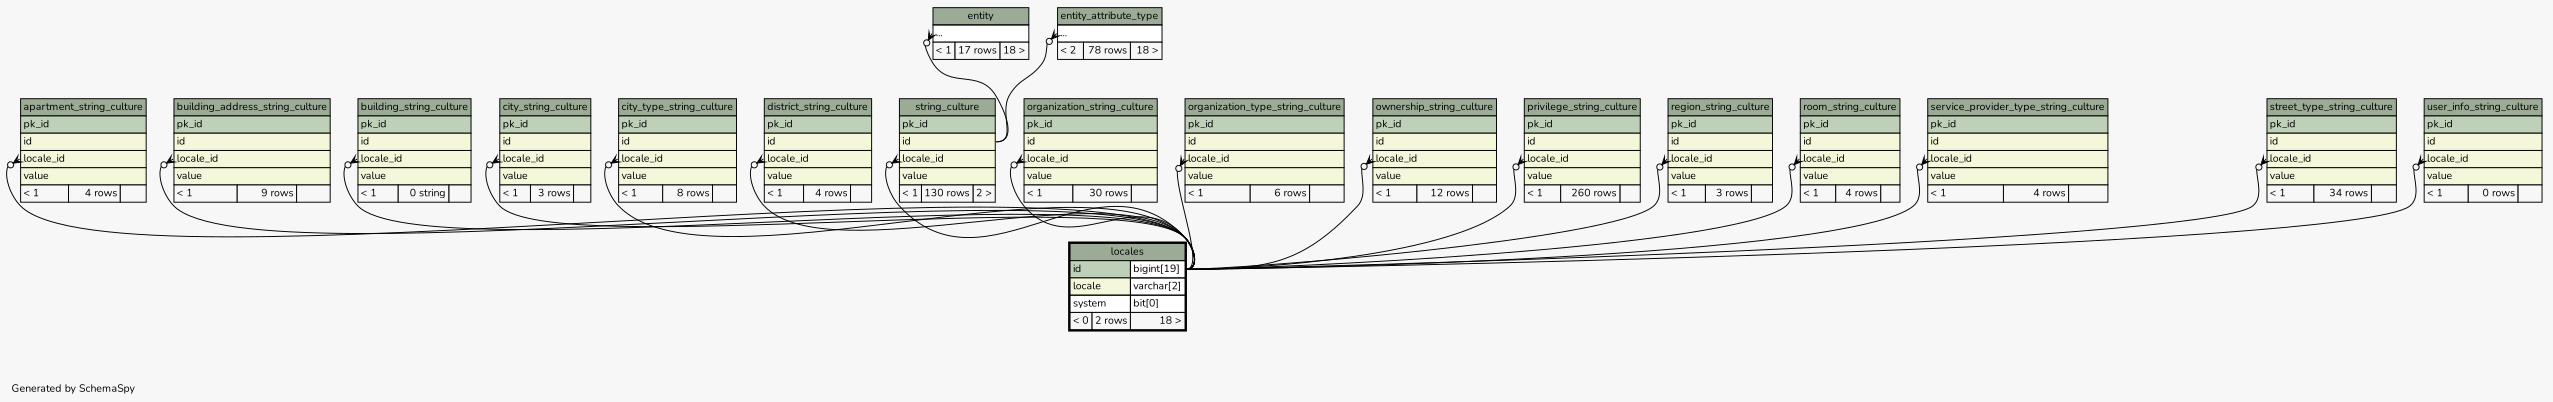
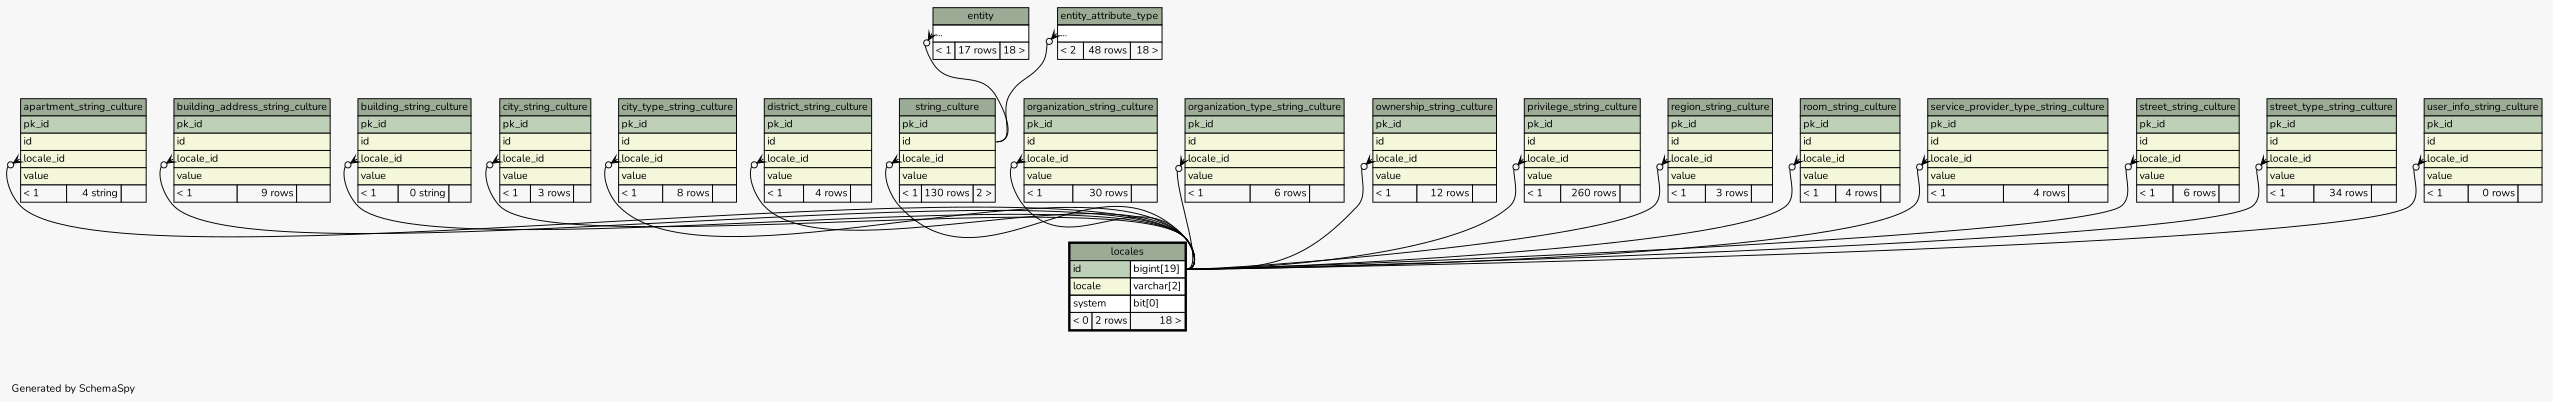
  digraph {
    bgcolor="#f7f7f7"
    fontname=Nunito
    fontsize=11
    label="\nGenerated by SchemaSpy"
    labeljust=l
    nodesep=0.18
    rankdir=TB
    ranksep=0.46
    node [fontname=Nunito fontsize=11 shape=plaintext]
    edge [arrowhead=none arrowsize=0.8 arrowtail=crowodot dir=back fontname=Nunito headport="id.type:e" tailport="locale_id:w"]
-   n1 [label=<     <TABLE BORDER="0" CELLBORDER="1" CELLSPACING="0" BGCOLOR="#ffffff">       <TR><TD COLSPAN="3" BGCOLOR="#9bab96" ALIGN="CENTER">apartment_string_culture</TD></TR>       <TR><TD PORT="pk_id" COLSPAN="3" BGCOLOR="#bed1b8" ALIGN="LEFT">pk_id</TD></TR>       <TR><TD PORT="id" COLSPAN="3" BGCOLOR="#f4f7da" ALIGN="LEFT">id</TD></TR>       <TR><TD PORT="locale_id" COLSPAN="3" BGCOLOR="#f4f7da" ALIGN="LEFT">locale_id</TD></TR>       <TR><TD PORT="value" COLSPAN="3" BGCOLOR="#f4f7da" ALIGN="LEFT">value</TD></TR>       <TR><TD ALIGN="LEFT" BGCOLOR="#f7f7f7">&lt; 1</TD><TD ALIGN="RIGHT" BGCOLOR="#f7f7f7">4 rows</TD><TD ALIGN="RIGHT" BGCOLOR="#f7f7f7">  </TD></TR>     </TABLE>>]
+   n1 [label=<     <TABLE BORDER="0" CELLBORDER="1" CELLSPACING="0" BGCOLOR="#ffffff">       <TR><TD COLSPAN="3" BGCOLOR="#9bab96" ALIGN="CENTER">apartment_string_culture</TD></TR>       <TR><TD PORT="pk_id" COLSPAN="3" BGCOLOR="#bed1b8" ALIGN="LEFT">pk_id</TD></TR>       <TR><TD PORT="id" COLSPAN="3" BGCOLOR="#f4f7da" ALIGN="LEFT">id</TD></TR>       <TR><TD PORT="locale_id" COLSPAN="3" BGCOLOR="#f4f7da" ALIGN="LEFT">locale_id</TD></TR>       <TR><TD PORT="value" COLSPAN="3" BGCOLOR="#f4f7da" ALIGN="LEFT">value</TD></TR>       <TR><TD ALIGN="LEFT" BGCOLOR="#f7f7f7">&lt; 1</TD><TD ALIGN="RIGHT" BGCOLOR="#f7f7f7">4 string</TD><TD ALIGN="RIGHT" BGCOLOR="#f7f7f7">  </TD></TR>     </TABLE>>]
    n2 [label=<     <TABLE BORDER="2" CELLBORDER="1" CELLSPACING="0" BGCOLOR="#ffffff">       <TR><TD COLSPAN="3" BGCOLOR="#9bab96" ALIGN="CENTER">locales</TD></TR>       <TR><TD PORT="id" COLSPAN="2" BGCOLOR="#bed1b8" ALIGN="LEFT">id</TD><TD PORT="id.type" ALIGN="LEFT">bigint[19]</TD></TR>       <TR><TD PORT="locale" COLSPAN="2" BGCOLOR="#f4f7da" ALIGN="LEFT">locale</TD><TD PORT="locale.type" ALIGN="LEFT">varchar[2]</TD></TR>       <TR><TD PORT="system" COLSPAN="2" ALIGN="LEFT">system</TD><TD PORT="system.type" ALIGN="LEFT">bit[0]</TD></TR>       <TR><TD ALIGN="LEFT" BGCOLOR="#f7f7f7">&lt; 0</TD><TD ALIGN="RIGHT" BGCOLOR="#f7f7f7">2 rows</TD><TD ALIGN="RIGHT" BGCOLOR="#f7f7f7">18 &gt;</TD></TR>     </TABLE>>]
    n3 [label=<     <TABLE BORDER="0" CELLBORDER="1" CELLSPACING="0" BGCOLOR="#ffffff">       <TR><TD COLSPAN="3" BGCOLOR="#9bab96" ALIGN="CENTER">building_address_string_culture</TD></TR>       <TR><TD PORT="pk_id" COLSPAN="3" BGCOLOR="#bed1b8" ALIGN="LEFT">pk_id</TD></TR>       <TR><TD PORT="id" COLSPAN="3" BGCOLOR="#f4f7da" ALIGN="LEFT">id</TD></TR>       <TR><TD PORT="locale_id" COLSPAN="3" BGCOLOR="#f4f7da" ALIGN="LEFT">locale_id</TD></TR>       <TR><TD PORT="value" COLSPAN="3" BGCOLOR="#f4f7da" ALIGN="LEFT">value</TD></TR>       <TR><TD ALIGN="LEFT" BGCOLOR="#f7f7f7">&lt; 1</TD><TD ALIGN="RIGHT" BGCOLOR="#f7f7f7">9 rows</TD><TD ALIGN="RIGHT" BGCOLOR="#f7f7f7">  </TD></TR>     </TABLE>>]
    n4 [label=<     <TABLE BORDER="0" CELLBORDER="1" CELLSPACING="0" BGCOLOR="#ffffff">       <TR><TD COLSPAN="3" BGCOLOR="#9bab96" ALIGN="CENTER">building_string_culture</TD></TR>       <TR><TD PORT="pk_id" COLSPAN="3" BGCOLOR="#bed1b8" ALIGN="LEFT">pk_id</TD></TR>       <TR><TD PORT="id" COLSPAN="3" BGCOLOR="#f4f7da" ALIGN="LEFT">id</TD></TR>       <TR><TD PORT="locale_id" COLSPAN="3" BGCOLOR="#f4f7da" ALIGN="LEFT">locale_id</TD></TR>       <TR><TD PORT="value" COLSPAN="3" BGCOLOR="#f4f7da" ALIGN="LEFT">value</TD></TR>       <TR><TD ALIGN="LEFT" BGCOLOR="#f7f7f7">&lt; 1</TD><TD ALIGN="RIGHT" BGCOLOR="#f7f7f7">0 string</TD><TD ALIGN="RIGHT" BGCOLOR="#f7f7f7">  </TD></TR>     </TABLE>>]
    n5 [label=<     <TABLE BORDER="0" CELLBORDER="1" CELLSPACING="0" BGCOLOR="#ffffff">       <TR><TD COLSPAN="3" BGCOLOR="#9bab96" ALIGN="CENTER">city_string_culture</TD></TR>       <TR><TD PORT="pk_id" COLSPAN="3" BGCOLOR="#bed1b8" ALIGN="LEFT">pk_id</TD></TR>       <TR><TD PORT="id" COLSPAN="3" BGCOLOR="#f4f7da" ALIGN="LEFT">id</TD></TR>       <TR><TD PORT="locale_id" COLSPAN="3" BGCOLOR="#f4f7da" ALIGN="LEFT">locale_id</TD></TR>       <TR><TD PORT="value" COLSPAN="3" BGCOLOR="#f4f7da" ALIGN="LEFT">value</TD></TR>       <TR><TD ALIGN="LEFT" BGCOLOR="#f7f7f7">&lt; 1</TD><TD ALIGN="RIGHT" BGCOLOR="#f7f7f7">3 rows</TD><TD ALIGN="RIGHT" BGCOLOR="#f7f7f7">  </TD></TR>     </TABLE>>]
    n6 [label=<     <TABLE BORDER="0" CELLBORDER="1" CELLSPACING="0" BGCOLOR="#ffffff">       <TR><TD COLSPAN="3" BGCOLOR="#9bab96" ALIGN="CENTER">city_type_string_culture</TD></TR>       <TR><TD PORT="pk_id" COLSPAN="3" BGCOLOR="#bed1b8" ALIGN="LEFT">pk_id</TD></TR>       <TR><TD PORT="id" COLSPAN="3" BGCOLOR="#f4f7da" ALIGN="LEFT">id</TD></TR>       <TR><TD PORT="locale_id" COLSPAN="3" BGCOLOR="#f4f7da" ALIGN="LEFT">locale_id</TD></TR>       <TR><TD PORT="value" COLSPAN="3" BGCOLOR="#f4f7da" ALIGN="LEFT">value</TD></TR>       <TR><TD ALIGN="LEFT" BGCOLOR="#f7f7f7">&lt; 1</TD><TD ALIGN="RIGHT" BGCOLOR="#f7f7f7">8 rows</TD><TD ALIGN="RIGHT" BGCOLOR="#f7f7f7">  </TD></TR>     </TABLE>>]
    n7 [label=<     <TABLE BORDER="0" CELLBORDER="1" CELLSPACING="0" BGCOLOR="#ffffff">       <TR><TD COLSPAN="3" BGCOLOR="#9bab96" ALIGN="CENTER">district_string_culture</TD></TR>       <TR><TD PORT="pk_id" COLSPAN="3" BGCOLOR="#bed1b8" ALIGN="LEFT">pk_id</TD></TR>       <TR><TD PORT="id" COLSPAN="3" BGCOLOR="#f4f7da" ALIGN="LEFT">id</TD></TR>       <TR><TD PORT="locale_id" COLSPAN="3" BGCOLOR="#f4f7da" ALIGN="LEFT">locale_id</TD></TR>       <TR><TD PORT="value" COLSPAN="3" BGCOLOR="#f4f7da" ALIGN="LEFT">value</TD></TR>       <TR><TD ALIGN="LEFT" BGCOLOR="#f7f7f7">&lt; 1</TD><TD ALIGN="RIGHT" BGCOLOR="#f7f7f7">4 rows</TD><TD ALIGN="RIGHT" BGCOLOR="#f7f7f7">  </TD></TR>     </TABLE>>]
    n8 [label=<     <TABLE BORDER="0" CELLBORDER="1" CELLSPACING="0" BGCOLOR="#ffffff">       <TR><TD COLSPAN="3" BGCOLOR="#9bab96" ALIGN="CENTER">entity</TD></TR>       <TR><TD PORT="elipses" COLSPAN="3" ALIGN="LEFT">...</TD></TR>       <TR><TD ALIGN="LEFT" BGCOLOR="#f7f7f7">&lt; 1</TD><TD ALIGN="RIGHT" BGCOLOR="#f7f7f7">17 rows</TD><TD ALIGN="RIGHT" BGCOLOR="#f7f7f7">18 &gt;</TD></TR>     </TABLE>>]
    n9 [label=<     <TABLE BORDER="0" CELLBORDER="1" CELLSPACING="0" BGCOLOR="#ffffff">       <TR><TD COLSPAN="3" BGCOLOR="#9bab96" ALIGN="CENTER">string_culture</TD></TR>       <TR><TD PORT="pk_id" COLSPAN="3" BGCOLOR="#bed1b8" ALIGN="LEFT">pk_id</TD></TR>       <TR><TD PORT="id" COLSPAN="3" BGCOLOR="#f4f7da" ALIGN="LEFT">id</TD></TR>       <TR><TD PORT="locale_id" COLSPAN="3" BGCOLOR="#f4f7da" ALIGN="LEFT">locale_id</TD></TR>       <TR><TD PORT="value" COLSPAN="3" BGCOLOR="#f4f7da" ALIGN="LEFT">value</TD></TR>       <TR><TD ALIGN="LEFT" BGCOLOR="#f7f7f7">&lt; 1</TD><TD ALIGN="RIGHT" BGCOLOR="#f7f7f7">130 rows</TD><TD ALIGN="RIGHT" BGCOLOR="#f7f7f7">2 &gt;</TD></TR>     </TABLE>>]
-   n10 [label=<     <TABLE BORDER="0" CELLBORDER="1" CELLSPACING="0" BGCOLOR="#ffffff">       <TR><TD COLSPAN="3" BGCOLOR="#9bab96" ALIGN="CENTER">entity_attribute_type</TD></TR>       <TR><TD PORT="elipses" COLSPAN="3" ALIGN="LEFT">...</TD></TR>       <TR><TD ALIGN="LEFT" BGCOLOR="#f7f7f7">&lt; 2</TD><TD ALIGN="RIGHT" BGCOLOR="#f7f7f7">78 rows</TD><TD ALIGN="RIGHT" BGCOLOR="#f7f7f7">18 &gt;</TD></TR>     </TABLE>>]
+   n10 [label=<     <TABLE BORDER="0" CELLBORDER="1" CELLSPACING="0" BGCOLOR="#ffffff">       <TR><TD COLSPAN="3" BGCOLOR="#9bab96" ALIGN="CENTER">entity_attribute_type</TD></TR>       <TR><TD PORT="elipses" COLSPAN="3" ALIGN="LEFT">...</TD></TR>       <TR><TD ALIGN="LEFT" BGCOLOR="#f7f7f7">&lt; 2</TD><TD ALIGN="RIGHT" BGCOLOR="#f7f7f7">48 rows</TD><TD ALIGN="RIGHT" BGCOLOR="#f7f7f7">18 &gt;</TD></TR>     </TABLE>>]
    n11 [label=<     <TABLE BORDER="0" CELLBORDER="1" CELLSPACING="0" BGCOLOR="#ffffff">       <TR><TD COLSPAN="3" BGCOLOR="#9bab96" ALIGN="CENTER">organization_string_culture</TD></TR>       <TR><TD PORT="pk_id" COLSPAN="3" BGCOLOR="#bed1b8" ALIGN="LEFT">pk_id</TD></TR>       <TR><TD PORT="id" COLSPAN="3" BGCOLOR="#f4f7da" ALIGN="LEFT">id</TD></TR>       <TR><TD PORT="locale_id" COLSPAN="3" BGCOLOR="#f4f7da" ALIGN="LEFT">locale_id</TD></TR>       <TR><TD PORT="value" COLSPAN="3" BGCOLOR="#f4f7da" ALIGN="LEFT">value</TD></TR>       <TR><TD ALIGN="LEFT" BGCOLOR="#f7f7f7">&lt; 1</TD><TD ALIGN="RIGHT" BGCOLOR="#f7f7f7">30 rows</TD><TD ALIGN="RIGHT" BGCOLOR="#f7f7f7">  </TD></TR>     </TABLE>>]
    n12 [label=<     <TABLE BORDER="0" CELLBORDER="1" CELLSPACING="0" BGCOLOR="#ffffff">       <TR><TD COLSPAN="3" BGCOLOR="#9bab96" ALIGN="CENTER">organization_type_string_culture</TD></TR>       <TR><TD PORT="pk_id" COLSPAN="3" BGCOLOR="#bed1b8" ALIGN="LEFT">pk_id</TD></TR>       <TR><TD PORT="id" COLSPAN="3" BGCOLOR="#f4f7da" ALIGN="LEFT">id</TD></TR>       <TR><TD PORT="locale_id" COLSPAN="3" BGCOLOR="#f4f7da" ALIGN="LEFT">locale_id</TD></TR>       <TR><TD PORT="value" COLSPAN="3" BGCOLOR="#f4f7da" ALIGN="LEFT">value</TD></TR>       <TR><TD ALIGN="LEFT" BGCOLOR="#f7f7f7">&lt; 1</TD><TD ALIGN="RIGHT" BGCOLOR="#f7f7f7">6 rows</TD><TD ALIGN="RIGHT" BGCOLOR="#f7f7f7">  </TD></TR>     </TABLE>>]
    n13 [label=<     <TABLE BORDER="0" CELLBORDER="1" CELLSPACING="0" BGCOLOR="#ffffff">       <TR><TD COLSPAN="3" BGCOLOR="#9bab96" ALIGN="CENTER">ownership_string_culture</TD></TR>       <TR><TD PORT="pk_id" COLSPAN="3" BGCOLOR="#bed1b8" ALIGN="LEFT">pk_id</TD></TR>       <TR><TD PORT="id" COLSPAN="3" BGCOLOR="#f4f7da" ALIGN="LEFT">id</TD></TR>       <TR><TD PORT="locale_id" COLSPAN="3" BGCOLOR="#f4f7da" ALIGN="LEFT">locale_id</TD></TR>       <TR><TD PORT="value" COLSPAN="3" BGCOLOR="#f4f7da" ALIGN="LEFT">value</TD></TR>       <TR><TD ALIGN="LEFT" BGCOLOR="#f7f7f7">&lt; 1</TD><TD ALIGN="RIGHT" BGCOLOR="#f7f7f7">12 rows</TD><TD ALIGN="RIGHT" BGCOLOR="#f7f7f7">  </TD></TR>     </TABLE>>]
    n14 [label=<     <TABLE BORDER="0" CELLBORDER="1" CELLSPACING="0" BGCOLOR="#ffffff">       <TR><TD COLSPAN="3" BGCOLOR="#9bab96" ALIGN="CENTER">privilege_string_culture</TD></TR>       <TR><TD PORT="pk_id" COLSPAN="3" BGCOLOR="#bed1b8" ALIGN="LEFT">pk_id</TD></TR>       <TR><TD PORT="id" COLSPAN="3" BGCOLOR="#f4f7da" ALIGN="LEFT">id</TD></TR>       <TR><TD PORT="locale_id" COLSPAN="3" BGCOLOR="#f4f7da" ALIGN="LEFT">locale_id</TD></TR>       <TR><TD PORT="value" COLSPAN="3" BGCOLOR="#f4f7da" ALIGN="LEFT">value</TD></TR>       <TR><TD ALIGN="LEFT" BGCOLOR="#f7f7f7">&lt; 1</TD><TD ALIGN="RIGHT" BGCOLOR="#f7f7f7">260 rows</TD><TD ALIGN="RIGHT" BGCOLOR="#f7f7f7">  </TD></TR>     </TABLE>>]
    n15 [label=<     <TABLE BORDER="0" CELLBORDER="1" CELLSPACING="0" BGCOLOR="#ffffff">       <TR><TD COLSPAN="3" BGCOLOR="#9bab96" ALIGN="CENTER">region_string_culture</TD></TR>       <TR><TD PORT="pk_id" COLSPAN="3" BGCOLOR="#bed1b8" ALIGN="LEFT">pk_id</TD></TR>       <TR><TD PORT="id" COLSPAN="3" BGCOLOR="#f4f7da" ALIGN="LEFT">id</TD></TR>       <TR><TD PORT="locale_id" COLSPAN="3" BGCOLOR="#f4f7da" ALIGN="LEFT">locale_id</TD></TR>       <TR><TD PORT="value" COLSPAN="3" BGCOLOR="#f4f7da" ALIGN="LEFT">value</TD></TR>       <TR><TD ALIGN="LEFT" BGCOLOR="#f7f7f7">&lt; 1</TD><TD ALIGN="RIGHT" BGCOLOR="#f7f7f7">3 rows</TD><TD ALIGN="RIGHT" BGCOLOR="#f7f7f7">  </TD></TR>     </TABLE>>]
    n16 [label=<     <TABLE BORDER="0" CELLBORDER="1" CELLSPACING="0" BGCOLOR="#ffffff">       <TR><TD COLSPAN="3" BGCOLOR="#9bab96" ALIGN="CENTER">room_string_culture</TD></TR>       <TR><TD PORT="pk_id" COLSPAN="3" BGCOLOR="#bed1b8" ALIGN="LEFT">pk_id</TD></TR>       <TR><TD PORT="id" COLSPAN="3" BGCOLOR="#f4f7da" ALIGN="LEFT">id</TD></TR>       <TR><TD PORT="locale_id" COLSPAN="3" BGCOLOR="#f4f7da" ALIGN="LEFT">locale_id</TD></TR>       <TR><TD PORT="value" COLSPAN="3" BGCOLOR="#f4f7da" ALIGN="LEFT">value</TD></TR>       <TR><TD ALIGN="LEFT" BGCOLOR="#f7f7f7">&lt; 1</TD><TD ALIGN="RIGHT" BGCOLOR="#f7f7f7">4 rows</TD><TD ALIGN="RIGHT" BGCOLOR="#f7f7f7">  </TD></TR>     </TABLE>>]
    n17 [label=<     <TABLE BORDER="0" CELLBORDER="1" CELLSPACING="0" BGCOLOR="#ffffff">       <TR><TD COLSPAN="3" BGCOLOR="#9bab96" ALIGN="CENTER">service_provider_type_string_culture</TD></TR>       <TR><TD PORT="pk_id" COLSPAN="3" BGCOLOR="#bed1b8" ALIGN="LEFT">pk_id</TD></TR>       <TR><TD PORT="id" COLSPAN="3" BGCOLOR="#f4f7da" ALIGN="LEFT">id</TD></TR>       <TR><TD PORT="locale_id" COLSPAN="3" BGCOLOR="#f4f7da" ALIGN="LEFT">locale_id</TD></TR>       <TR><TD PORT="value" COLSPAN="3" BGCOLOR="#f4f7da" ALIGN="LEFT">value</TD></TR>       <TR><TD ALIGN="LEFT" BGCOLOR="#f7f7f7">&lt; 1</TD><TD ALIGN="RIGHT" BGCOLOR="#f7f7f7">4 rows</TD><TD ALIGN="RIGHT" BGCOLOR="#f7f7f7">  </TD></TR>     </TABLE>>]
+   n18 [label=<     <TABLE BORDER="0" CELLBORDER="1" CELLSPACING="0" BGCOLOR="#ffffff">       <TR><TD COLSPAN="3" BGCOLOR="#9bab96" ALIGN="CENTER">street_string_culture</TD></TR>       <TR><TD PORT="pk_id" COLSPAN="3" BGCOLOR="#bed1b8" ALIGN="LEFT">pk_id</TD></TR>       <TR><TD PORT="id" COLSPAN="3" BGCOLOR="#f4f7da" ALIGN="LEFT">id</TD></TR>       <TR><TD PORT="locale_id" COLSPAN="3" BGCOLOR="#f4f7da" ALIGN="LEFT">locale_id</TD></TR>       <TR><TD PORT="value" COLSPAN="3" BGCOLOR="#f4f7da" ALIGN="LEFT">value</TD></TR>       <TR><TD ALIGN="LEFT" BGCOLOR="#f7f7f7">&lt; 1</TD><TD ALIGN="RIGHT" BGCOLOR="#f7f7f7">6 rows</TD><TD ALIGN="RIGHT" BGCOLOR="#f7f7f7">  </TD></TR>     </TABLE>>]
    n19 [label=<     <TABLE BORDER="0" CELLBORDER="1" CELLSPACING="0" BGCOLOR="#ffffff">       <TR><TD COLSPAN="3" BGCOLOR="#9bab96" ALIGN="CENTER">street_type_string_culture</TD></TR>       <TR><TD PORT="pk_id" COLSPAN="3" BGCOLOR="#bed1b8" ALIGN="LEFT">pk_id</TD></TR>       <TR><TD PORT="id" COLSPAN="3" BGCOLOR="#f4f7da" ALIGN="LEFT">id</TD></TR>       <TR><TD PORT="locale_id" COLSPAN="3" BGCOLOR="#f4f7da" ALIGN="LEFT">locale_id</TD></TR>       <TR><TD PORT="value" COLSPAN="3" BGCOLOR="#f4f7da" ALIGN="LEFT">value</TD></TR>       <TR><TD ALIGN="LEFT" BGCOLOR="#f7f7f7">&lt; 1</TD><TD ALIGN="RIGHT" BGCOLOR="#f7f7f7">34 rows</TD><TD ALIGN="RIGHT" BGCOLOR="#f7f7f7">  </TD></TR>     </TABLE>>]
    n20 [label=<     <TABLE BORDER="0" CELLBORDER="1" CELLSPACING="0" BGCOLOR="#ffffff">       <TR><TD COLSPAN="3" BGCOLOR="#9bab96" ALIGN="CENTER">user_info_string_culture</TD></TR>       <TR><TD PORT="pk_id" COLSPAN="3" BGCOLOR="#bed1b8" ALIGN="LEFT">pk_id</TD></TR>       <TR><TD PORT="id" COLSPAN="3" BGCOLOR="#f4f7da" ALIGN="LEFT">id</TD></TR>       <TR><TD PORT="locale_id" COLSPAN="3" BGCOLOR="#f4f7da" ALIGN="LEFT">locale_id</TD></TR>       <TR><TD PORT="value" COLSPAN="3" BGCOLOR="#f4f7da" ALIGN="LEFT">value</TD></TR>       <TR><TD ALIGN="LEFT" BGCOLOR="#f7f7f7">&lt; 1</TD><TD ALIGN="RIGHT" BGCOLOR="#f7f7f7">0 rows</TD><TD ALIGN="RIGHT" BGCOLOR="#f7f7f7">  </TD></TR>     </TABLE>>]
    n1 -> n2
    n3 -> n2
    n4 -> n2
    n5 -> n2
    n6 -> n2
    n7 -> n2
    n8 -> n9 [headport="id:e" tailport="elipses:w"]
    n9 -> n2
    n10 -> n9 [headport="id:e" tailport="elipses:w"]
    n11 -> n2
    n12 -> n2
    n13 -> n2
    n14 -> n2
    n15 -> n2
    n16 -> n2
    n17 -> n2
+   n18 -> n2
    n19 -> n2
    n20 -> n2
  }
